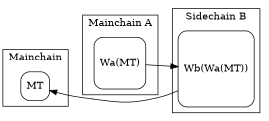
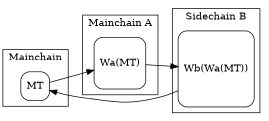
  digraph {
    rankdir=LR
    node [shape=square style=rounded]
    n1 [label=MT]
    n2 [label="Wa(MT)"]
    n3 [label="Wb(Wa(MT))"]
    subgraph cluster_1 {
      label=Mainchain
      n1
    }
    subgraph cluster_2 {
      label="Mainchain A"
      n2
    }
    subgraph cluster_3 {
      label="Sidechain B"
      n3
    }
+   n1 -> n2
    n2 -> n3
    n3 -> n1
  }
